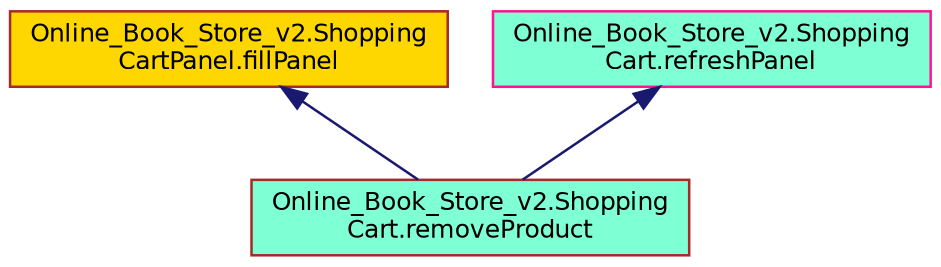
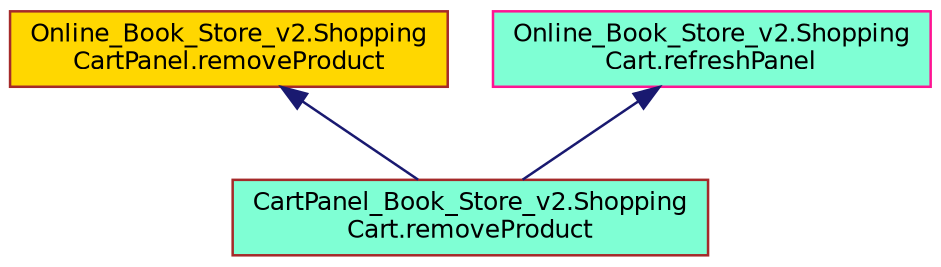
  digraph {
    rankdir=TB
    node [color=brown fillcolor=aquamarine fontname=Helvetica fontsize=10 shape=record style=filled]
    edge [color=midnightblue dir=back fontname=Helvetica fontsize=10 labelfontname=Helvetica labelfontsize=10 style=solid]
-   n1 [fillcolor=gold fontcolor=black height=0.2 label="Online_Book_Store_v2.Shopping\lCartPanel.fillPanel" width=0.4]
-   n2 [height=0.2 label="Online_Book_Store_v2.Shopping\lCart.removeProduct" width=0.4]
+   n1 [fillcolor=gold fontcolor=black height=0.2 label="Online_Book_Store_v2.Shopping\lCartPanel.removeProduct" width=0.4]
+   n2 [height=0.2 label="CartPanel_Book_Store_v2.Shopping\lCart.removeProduct" width=0.4]
    n3 [color=deeppink height=0.2 label="Online_Book_Store_v2.Shopping\lCart.refreshPanel" width=0.4]
    n1 -> n2
    n3 -> n2
  }
